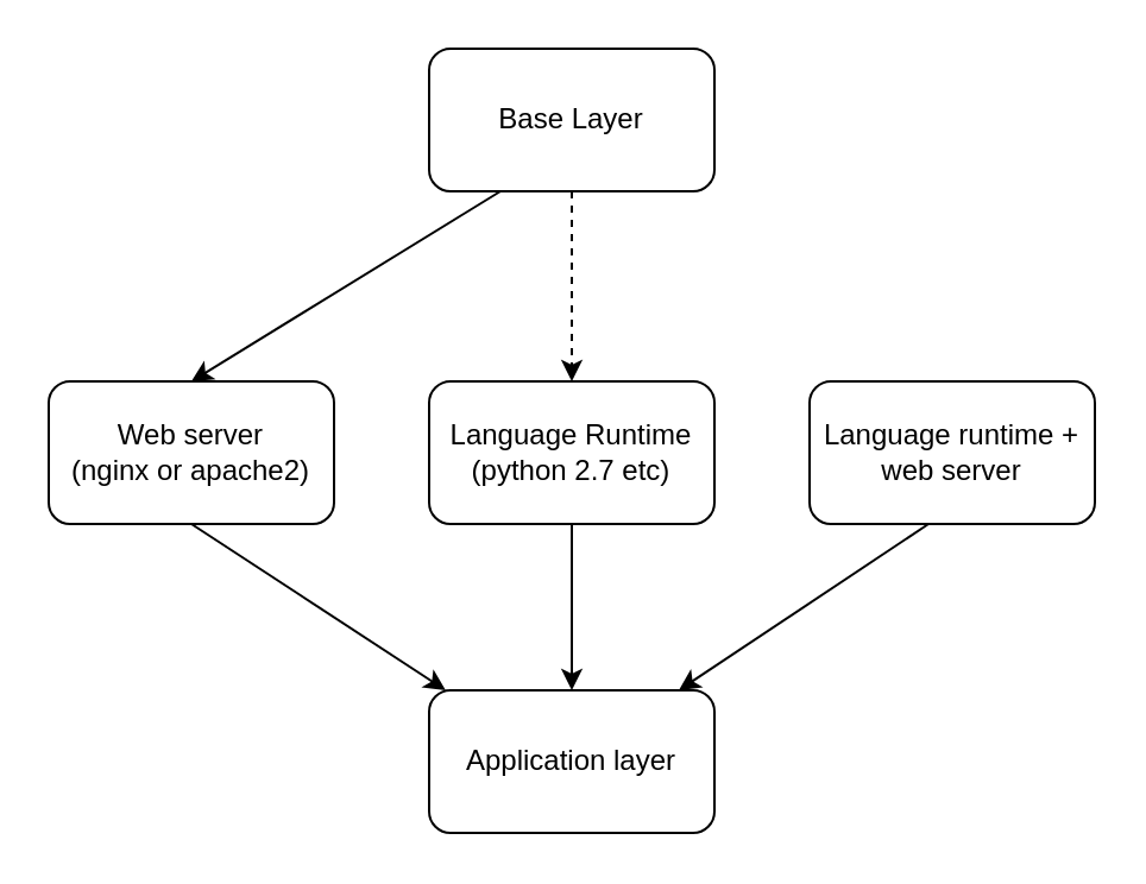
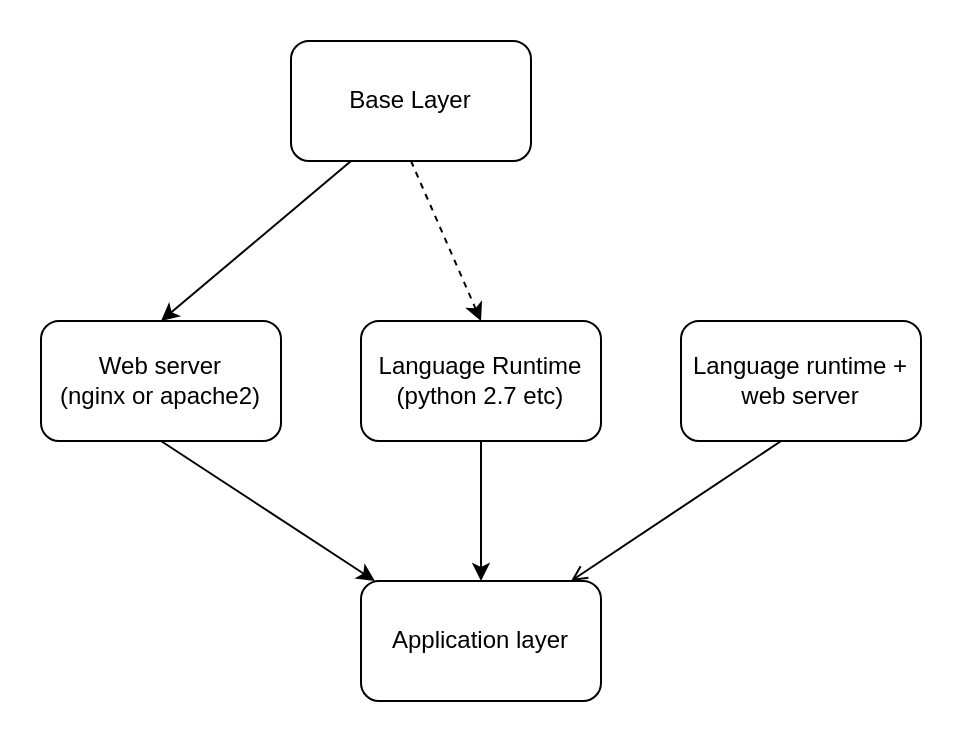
  <mxCell id="0" />
  <mxCell id="1" parent="0" />
- <mxCell id="2" value="Base Layer" style="rounded=1;whiteSpace=wrap;html=1;" vertex="1" parent="1"><mxGeometry x="180" y="20" width="120" height="60" as="geometry" /></mxCell>
+ <mxCell id="2" value="Base Layer" style="rounded=1;whiteSpace=wrap;html=1;" vertex="1" parent="1"><mxGeometry x="145" y="20" width="120" height="60" as="geometry" /></mxCell>
  <mxCell id="3" value="Web server&lt;br&gt;(nginx or apache2)&lt;br&gt;" style="rounded=1;whiteSpace=wrap;html=1;" vertex="1" parent="1"><mxGeometry x="20" y="160" width="120" height="60" as="geometry" /></mxCell>
  <mxCell id="4" value="" style="endArrow=classic;html=1;exitX=0.25;exitY=1;exitDx=0;exitDy=0;entryX=0.5;entryY=0;entryDx=0;entryDy=0;" edge="1" parent="1" source="2" target="3"><mxGeometry width="50" height="50" relative="1" as="geometry"><mxPoint x="180" y="290" as="sourcePoint" /><mxPoint x="230" y="240" as="targetPoint" /></mxGeometry></mxCell>
  <mxCell id="5" value="Language Runtime&lt;br&gt;(python 2.7 etc)&lt;br&gt;" style="rounded=1;whiteSpace=wrap;html=1;" vertex="1" parent="1"><mxGeometry x="180" y="160" width="120" height="60" as="geometry" /></mxCell>
  <mxCell id="6" value="Language runtime + web server" style="rounded=1;whiteSpace=wrap;html=1;" vertex="1" parent="1"><mxGeometry x="340" y="160" width="120" height="60" as="geometry" /></mxCell>
  <mxCell id="7" value="" style="endArrow=classic;html=1;exitX=0.5;exitY=1;exitDx=0;exitDy=0;entryX=0.5;entryY=0;entryDx=0;entryDy=0;dashed=1;" edge="1" parent="1" source="2" target="5"><mxGeometry width="50" height="50" relative="1" as="geometry"><mxPoint x="20" y="290" as="sourcePoint" /><mxPoint x="70" y="240" as="targetPoint" /></mxGeometry></mxCell>
  <mxCell id="8" value="Application layer" style="rounded=1;whiteSpace=wrap;html=1;" vertex="1" parent="1"><mxGeometry x="180" y="290" width="120" height="60" as="geometry" /></mxCell>
  <mxCell id="9" value="" style="endArrow=classic;html=1;entryX=0.058;entryY=0;entryDx=0;entryDy=0;entryPerimeter=0;exitX=0.5;exitY=1;exitDx=0;exitDy=0;" edge="1" parent="1" source="3" target="8"><mxGeometry width="50" height="50" relative="1" as="geometry"><mxPoint x="70" y="280" as="sourcePoint" /><mxPoint x="120" y="230" as="targetPoint" /></mxGeometry></mxCell>
  <mxCell id="10" value="" style="endArrow=classic;html=1;exitX=0.5;exitY=1;exitDx=0;exitDy=0;entryX=0.5;entryY=0;entryDx=0;entryDy=0;" edge="1" parent="1" source="5" target="8"><mxGeometry width="50" height="50" relative="1" as="geometry"><mxPoint x="215" y="280" as="sourcePoint" /><mxPoint x="265" y="230" as="targetPoint" /></mxGeometry></mxCell>
- <mxCell id="11" value="" style="endArrow=classic;html=1;exitX=0.417;exitY=1;exitDx=0;exitDy=0;exitPerimeter=0;" edge="1" parent="1" source="6" target="8"><mxGeometry width="50" height="50" relative="1" as="geometry"><mxPoint x="350" y="290" as="sourcePoint" /><mxPoint x="400" y="240" as="targetPoint" /></mxGeometry></mxCell>
+ <mxCell id="11" value="" style="endArrow=open;html=1;exitX=0.417;exitY=1;exitDx=0;exitDy=0;exitPerimeter=0;" edge="1" parent="1" source="6" target="8"><mxGeometry width="50" height="50" relative="1" as="geometry"><mxPoint x="350" y="290" as="sourcePoint" /><mxPoint x="400" y="240" as="targetPoint" /></mxGeometry></mxCell>
